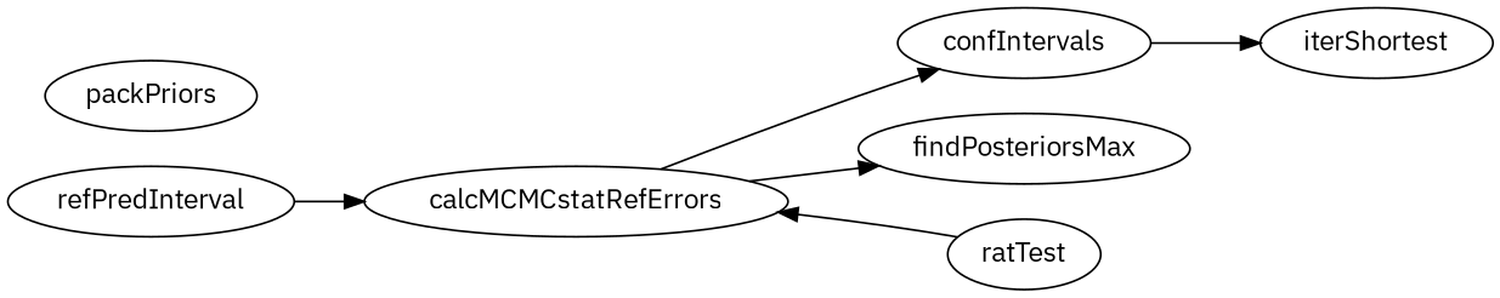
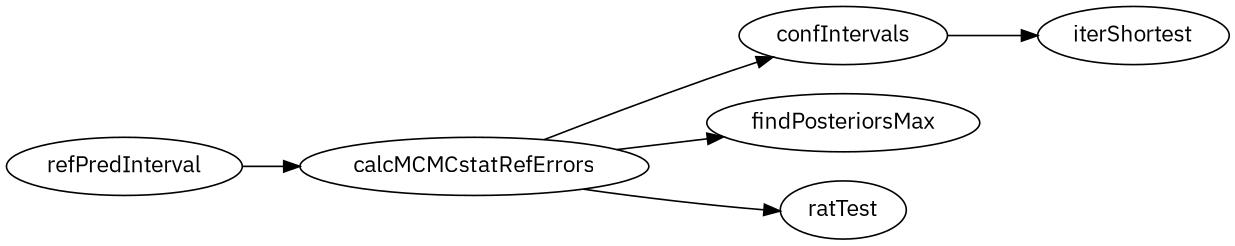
  digraph {
    fontname="IBM Plex Sans"
    rankdir=LR
    node [fontname="IBM Plex Sans"]
    edge [fontname="IBM Plex Sans"]
    calcMCMCstatRefErrors
    confIntervals
    findPosteriorsMax
    iterShortest
    refPredInterval
    ratTest
-   packPriors
    calcMCMCstatRefErrors -> confIntervals
    calcMCMCstatRefErrors -> findPosteriorsMax
    confIntervals -> iterShortest
    refPredInterval -> calcMCMCstatRefErrors
-   ratTest -> calcMCMCstatRefErrors
+   calcMCMCstatRefErrors -> ratTest
  }
